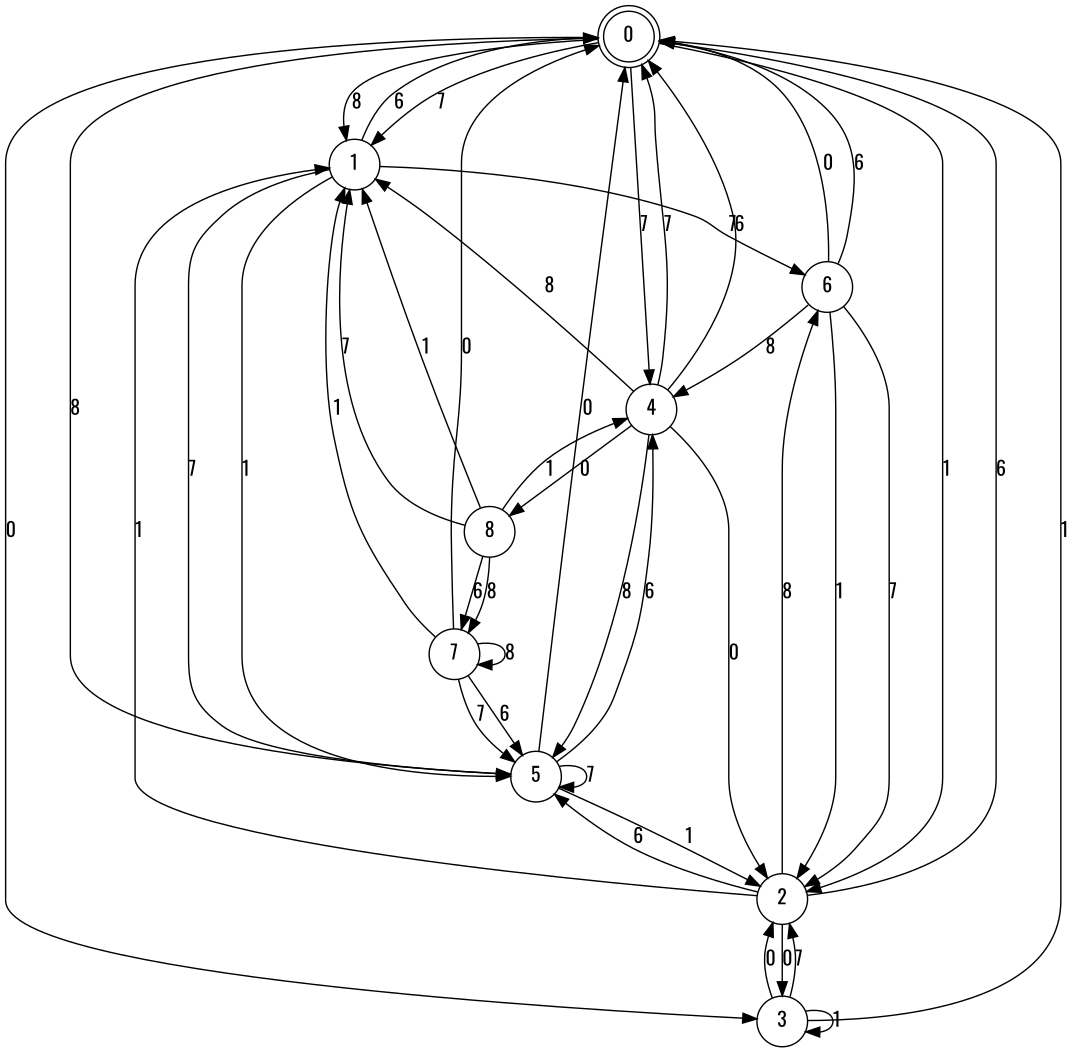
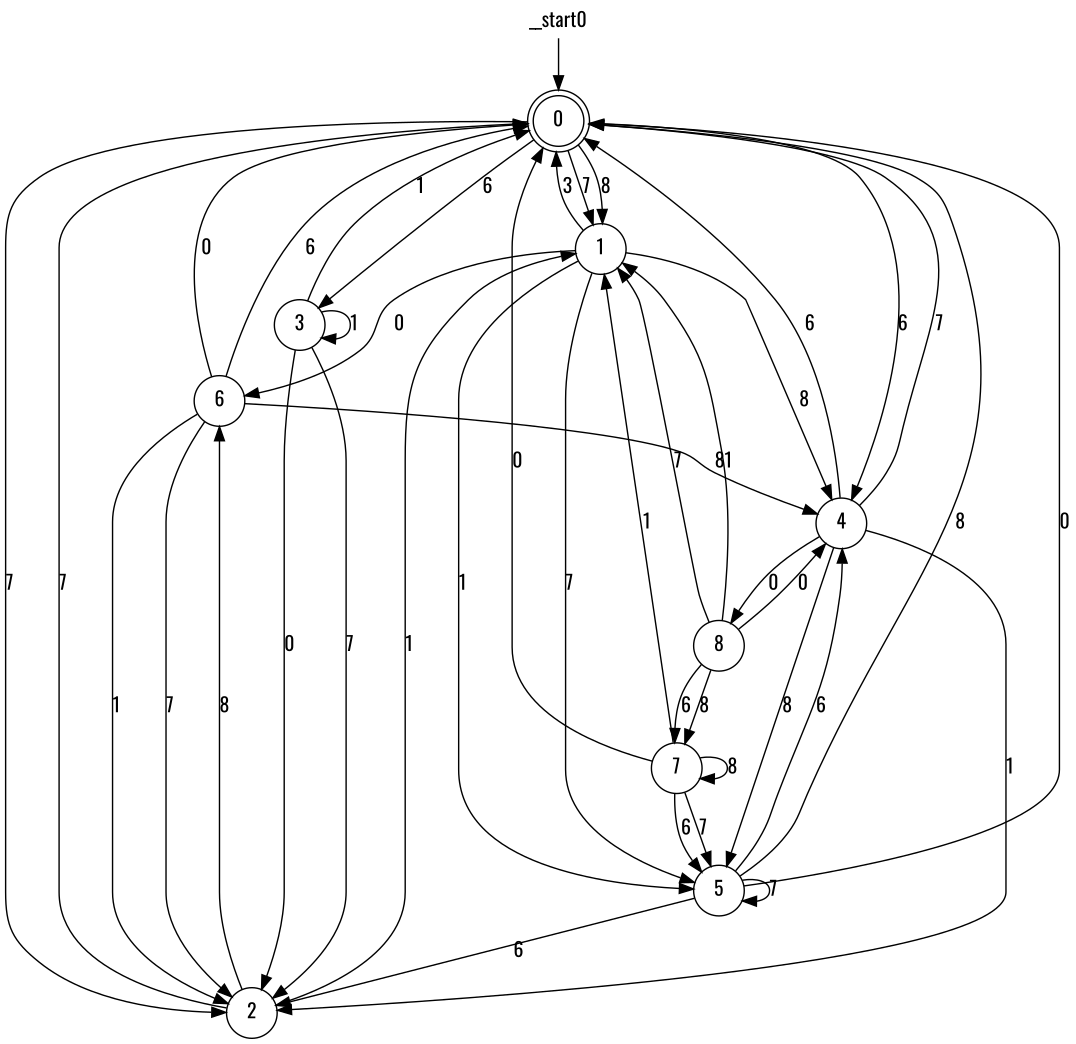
  digraph {
    fontname=Oswald
    node [fontname=Oswald shape=circle]
    edge [fontname=Oswald]
    n1 [label=0 shape=doublecircle]
    n2 [label=1]
    n3 [label=2]
    n4 [label=3]
    n5 [label=4]
    n6 [label=5]
    n7 [label=6]
    n8 [label=8]
    n9 [label=7]
+   __start0 [height=0 shape=none width=0]
    n1 -> n2 [label=7]
    n1 -> n2 [label=8]
-   n1 -> n3 [label=1]
-   n1 -> n4 [label=0]
-   n1 -> n5 [label=7]
-   n2 -> n1 [label=6]
-   n5 -> n2 [label=8]
+   n1 -> n3 [label=7]
+   n1 -> n4 [label=6]
+   n1 -> n5 [label=6]
+   n2 -> n1 [label=3]
+   n2 -> n5 [label=8]
    n2 -> n6 [label=7]
    n2 -> n6 [label=1]
-   n2 -> n7 [label=7]
-   n3 -> n1 [label=6]
+   n2 -> n7 [label=0]
+   n3 -> n1 [label=7]
    n3 -> n2 [label=1]
-   n3 -> n4 [label=0]
-   n3 -> n6 [label=6]
    n3 -> n7 [label=8]
    n4 -> n1 [label=1]
    n4 -> n3 [label=7]
    n4 -> n3 [label=0]
    n4 -> n4 [label=1]
    n5 -> n1 [label=7]
    n5 -> n1 [label=6]
-   n5 -> n3 [label=0]
+   n5 -> n3 [label=1]
    n5 -> n6 [label=8]
    n5 -> n8 [label=0]
    n6 -> n1 [label=8]
    n6 -> n1 [label=0]
-   n6 -> n3 [label=1]
+   n6 -> n3 [label=6]
    n6 -> n5 [label=6]
    n6 -> n6 [label=7]
    n7 -> n1 [label=0]
    n7 -> n1 [label=6]
    n7 -> n3 [label=7]
    n7 -> n3 [label=1]
    n7 -> n5 [label=8]
    n8 -> n2 [label=7]
    n8 -> n2 [label=1]
-   n8 -> n5 [label=1]
+   n8 -> n5 [label=0]
    n8 -> n9 [label=8]
    n8 -> n9 [label=6]
    n9 -> n1 [label=0]
    n9 -> n2 [label=1]
    n9 -> n6 [label=7]
    n9 -> n6 [label=6]
    n9 -> n9 [label=8]
+   __start0 -> n1
  }
